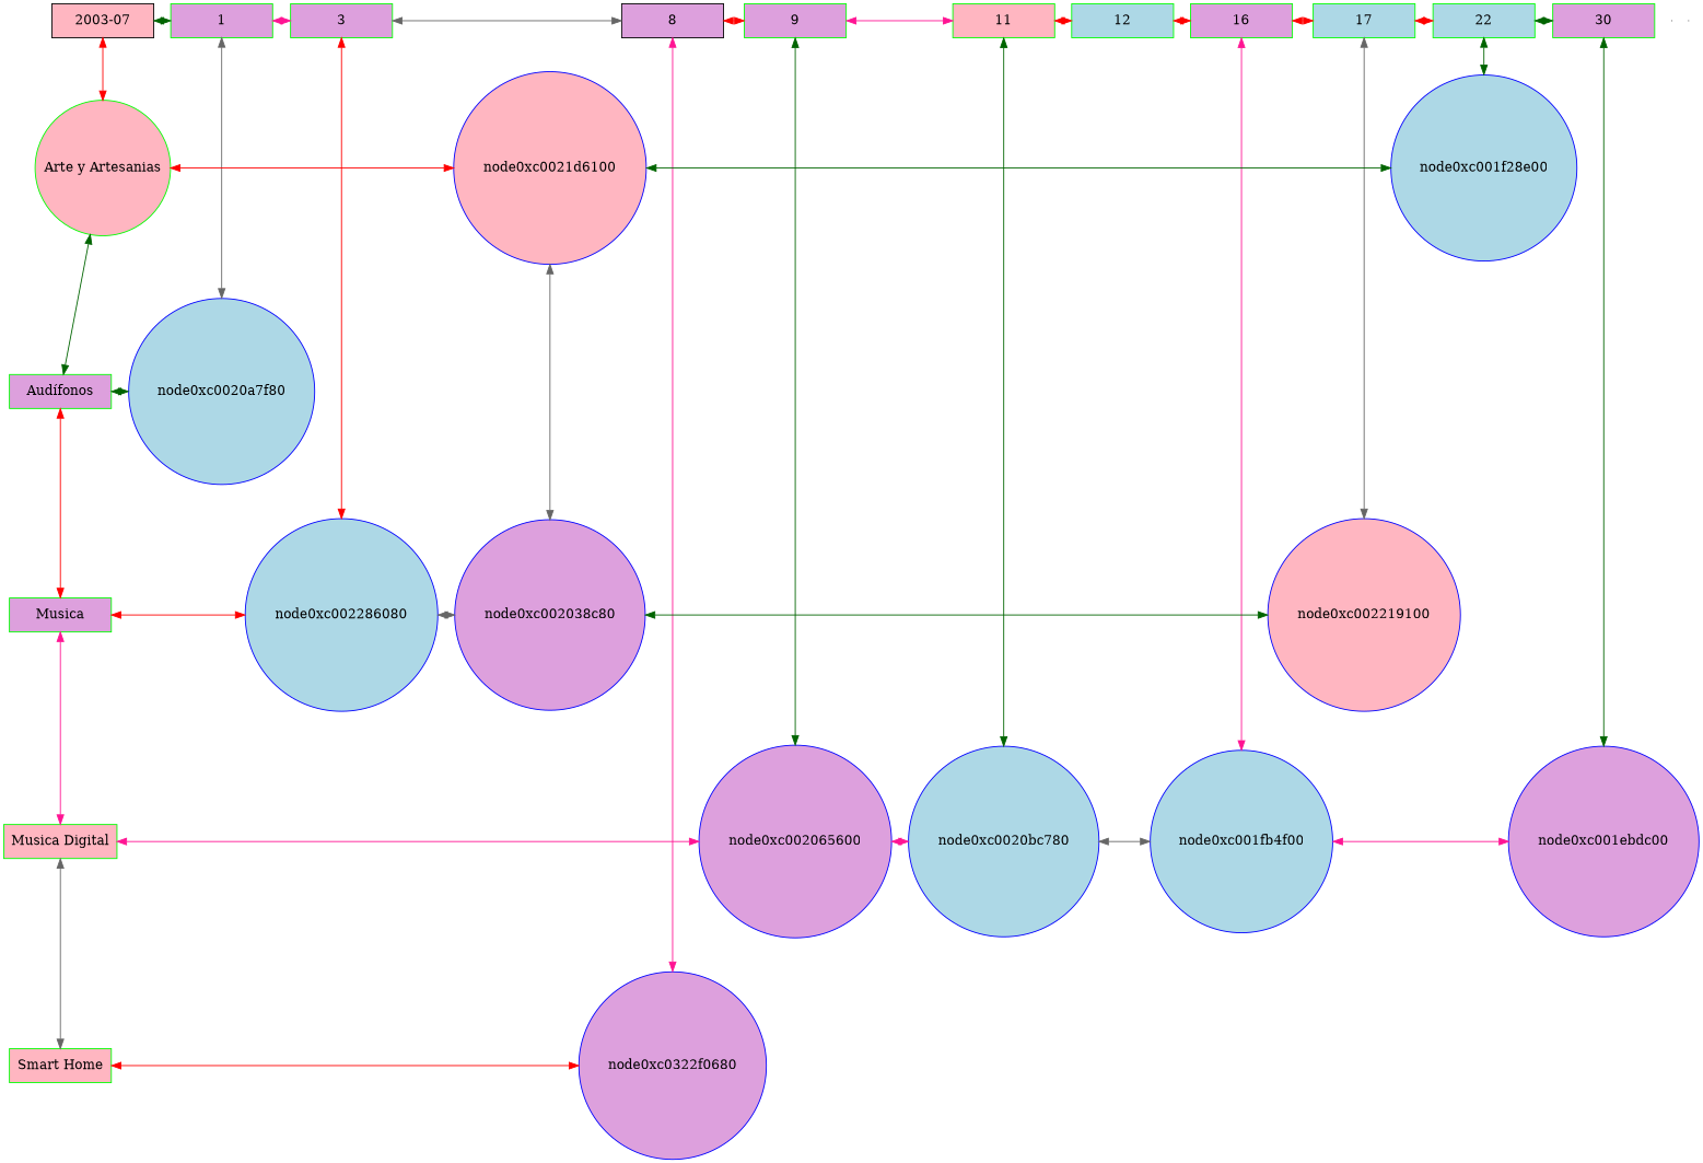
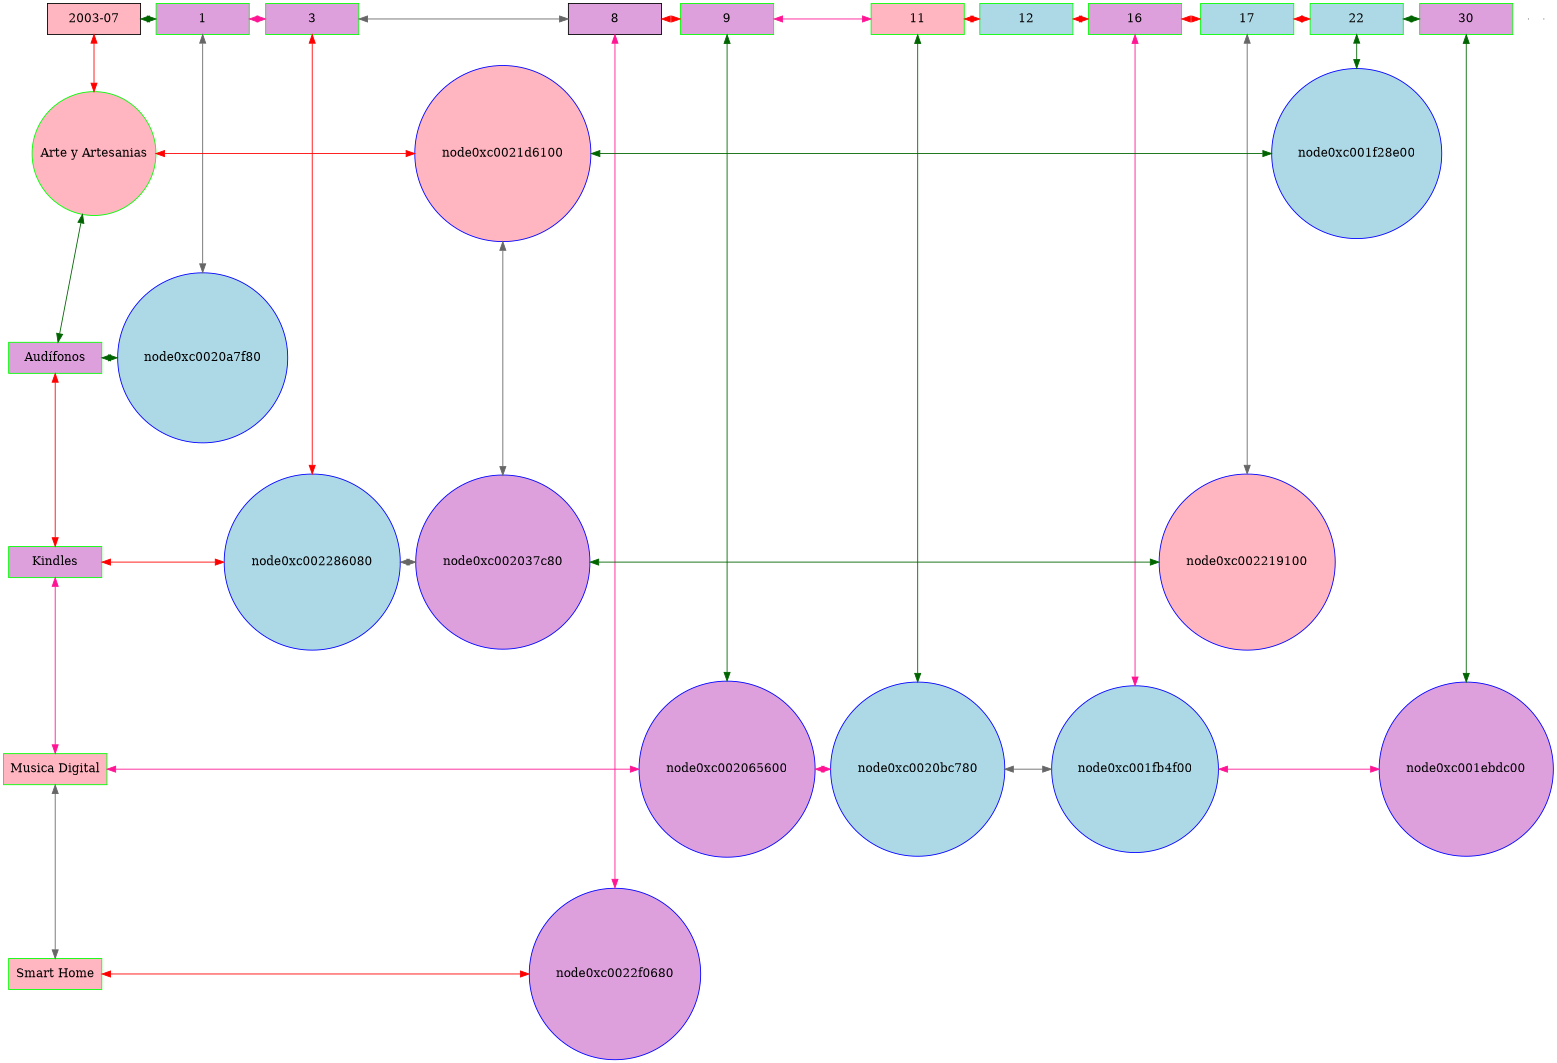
  digraph {
    node [fillcolor=plum group=1 shape=box style=filled color=green]
    edge [color=red dir=both]
    n1 [fillcolor=lightpink label="2003-07" width=1.5 color=""]
    n2 [label=1 width=1.5]
    n3 [group=3 label=3 width=1.5]
    node0xc001fb4f00 [color=blue fillcolor=lightblue group=16 shape=circle width=0.5]
    node0xc001ebdc00 [color=blue group=30 shape=circle width=0.5]
    n6 [color=black group=8 label=8 width=1.5]
    n7 [group=9 label=9 width=1.5]
    n8 [fillcolor=lightpink group=11 label=11 width=1.5]
    n9 [fillcolor=lightblue group=12 label=12 width=1.5]
    n10 [group=16 label=16 width=1.5]
    n11 [fillcolor=lightblue group=17 label=17 width=1.5]
    n12 [fillcolor=lightblue group=22 label=22 width=1.5]
    n13 [group=30 label=30 width=1.5]
    n14 [fillcolor=lightpink label="Arte y Artesanias" shape=circle width=1.5]
    node0xc0021d6100 [color=blue fillcolor=lightpink group=12 shape=circle width=0.5]
    node0xc001f28e00 [color=blue fillcolor=lightblue group=22 shape=circle width=0.5]
    n17 [label="Audífonos" width=1.5]
    node0xc0020a7f80 [color=blue fillcolor=lightblue shape=circle width=0.5]
-   n19 [label=Musica width=1.5]
+   n19 [label=Kindles width=1.5]
    node0xc002286080 [color=blue fillcolor=lightblue group=3 shape=circle width=0.5]
-   node0xc002038c80 [color=blue group=12 shape=circle width=0.5]
+   node0xc002038c80 [color=blue group=12 shape=circle width=0.5 label=node0xc002037c80]
    node0xc002219100 [color=blue fillcolor=lightpink group=17 shape=circle width=0.5]
    n23 [fillcolor=lightpink label="Musica Digital" width=1.5]
    node0xc002065600 [color=blue group=9 shape=circle width=0.5]
    node0xc0020bc780 [color=blue fillcolor=lightblue group=11 shape=circle width=0.5]
    n26 [fillcolor=lightpink label="Smart Home" width=1.5]
-   node0xc0022f0680 [color=blue group=8 shape=circle width=0.5 label=node0xc0322f0680]
+   node0xc0022f0680 [color=blue group=8 shape=circle width=0.5]
    e0 [fillcolor=lightpink shape=point width=0 group="" color=""]
    e1 [fillcolor=lightblue shape=point width=0 group="" color=""]
    subgraph sub_1 {
      rank=same
      n1
      n2
    }
    subgraph sub_2 {
      rank=same
      n2
      n3
    }
    subgraph sub_3 {
      rank=same
      node0xc001fb4f00
      node0xc001ebdc00
    }
    subgraph sub_4 {
      rank=same
      n3
      n6
    }
    subgraph sub_5 {
      rank=same
      n6
      n7
    }
    subgraph sub_6 {
      rank=same
      n7
      n8
    }
    subgraph sub_7 {
      rank=same
      n8
      n9
    }
    subgraph sub_8 {
      rank=same
      n9
      n10
    }
    subgraph sub_9 {
      rank=same
      n10
      n11
    }
    subgraph sub_10 {
      rank=same
      n11
      n12
    }
    subgraph sub_11 {
      rank=same
      n12
      n13
    }
    subgraph sub_12 {
      rank=same
      n14
      node0xc0021d6100
    }
    subgraph sub_13 {
      rank=same
      node0xc0021d6100
      node0xc001f28e00
    }
    subgraph sub_14 {
      rank=same
      n17
      node0xc0020a7f80
    }
    subgraph sub_15 {
      rank=same
      n19
      node0xc002286080
    }
    subgraph sub_16 {
      rank=same
      node0xc002286080
      node0xc002038c80
    }
    subgraph sub_17 {
      rank=same
      node0xc002038c80
      node0xc002219100
    }
    subgraph sub_18 {
      rank=same
      n23
      node0xc002065600
    }
    subgraph sub_19 {
      rank=same
      node0xc002065600
      node0xc0020bc780
    }
    subgraph sub_20 {
      rank=same
      node0xc001fb4f00
      node0xc0020bc780
    }
    subgraph sub_21 {
      rank=same
      n26
      node0xc0022f0680
    }
    n1 -> n2 [color=darkgreen]
    n1 -> n14
    n2 -> n3 [color=deeppink]
    n2 -> node0xc0020a7f80 [color=gray40]
    n3 -> n6 [color=gray40]
    n3 -> node0xc002286080
    node0xc001fb4f00 -> node0xc001ebdc00 [color=deeppink]
    n6 -> n7
    n6 -> node0xc0022f0680 [color=deeppink]
    n7 -> n8 [color=deeppink]
    n7 -> node0xc002065600 [color=darkgreen]
    n8 -> n9
    n8 -> node0xc0020bc780 [color=darkgreen]
    n9 -> n10
    n10 -> node0xc001fb4f00 [color=deeppink]
    n10 -> n11
    n11 -> n12
    n11 -> node0xc002219100 [color=gray40]
    n12 -> n13 [color=darkgreen]
    n12 -> node0xc001f28e00 [color=darkgreen]
    n13 -> node0xc001ebdc00 [color=darkgreen]
    n14 -> node0xc0021d6100
    n14 -> n17 [color=darkgreen]
    node0xc0021d6100 -> node0xc001f28e00 [color=darkgreen]
    node0xc0021d6100 -> node0xc002038c80 [color=gray40]
    n17 -> node0xc0020a7f80 [color=darkgreen]
    n17 -> n19
    n19 -> node0xc002286080
    n19 -> n23 [color=deeppink]
    node0xc002286080 -> node0xc002038c80 [color=gray40]
    node0xc002038c80 -> node0xc002219100 [color=darkgreen]
    n23 -> node0xc002065600 [color=deeppink]
    n23 -> n26 [color=gray40]
    node0xc002065600 -> node0xc0020bc780 [color=deeppink]
    node0xc0020bc780 -> node0xc001fb4f00 [color=gray40]
    n26 -> node0xc0022f0680
  }
